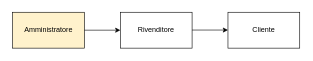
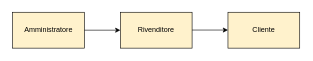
  <mxCell id="0" />
  <mxCell id="1" parent="0" />
  <mxCell id="2" value="Amministratore" style="rounded=0;whiteSpace=wrap;html=1;fillColor=#fff2cc;" vertex="1" parent="1"><mxGeometry x="20" y="20" width="120" height="60" as="geometry" /></mxCell>
  <mxCell id="3" value="" style="endArrow=classic;html=1;rounded=0;" edge="1" parent="1"><mxGeometry width="50" height="50" relative="1" as="geometry"><mxPoint x="140" y="50" as="sourcePoint" /><mxPoint x="200" y="50" as="targetPoint" /></mxGeometry></mxCell>
- <mxCell id="4" value="Rivenditore" style="rounded=0;whiteSpace=wrap;html=1;" vertex="1" parent="1"><mxGeometry x="200" y="20" width="120" height="60" as="geometry" /></mxCell>
+ <mxCell id="4" value="Rivenditore" style="rounded=0;whiteSpace=wrap;html=1;fillColor=#fff2cc;" vertex="1" parent="1"><mxGeometry x="200" y="20" width="120" height="60" as="geometry" /></mxCell>
  <mxCell id="5" value="" style="endArrow=classic;html=1;rounded=0;" edge="1" parent="1"><mxGeometry width="50" height="50" relative="1" as="geometry"><mxPoint x="320" y="49.75" as="sourcePoint" /><mxPoint x="380" y="49.75" as="targetPoint" /></mxGeometry></mxCell>
- <mxCell id="6" value="Cliente" style="rounded=0;whiteSpace=wrap;html=1;" vertex="1" parent="1"><mxGeometry x="380" y="20" width="120" height="60" as="geometry" /></mxCell>
+ <mxCell id="6" value="Cliente" style="rounded=0;whiteSpace=wrap;html=1;fillColor=#fff2cc;" vertex="1" parent="1"><mxGeometry x="380" y="20" width="120" height="60" as="geometry" /></mxCell>
